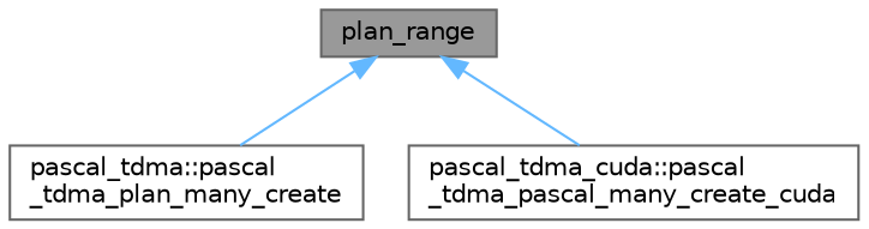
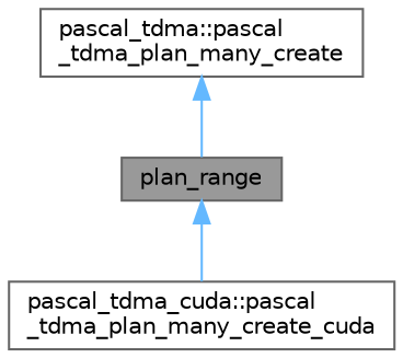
  digraph {
    rankdir=TB
    node [color=grey40 fillcolor=white fontname=Helvetica fontsize=10 shape=box style=filled]
    edge [color=steelblue1 dir=back fontname=Helvetica fontsize=10 labelfontname=Helvetica labelfontsize=10 style=solid]
    n1 [color=gray40 fillcolor=grey60 fontcolor=black height=0.2 label=plan_range width=0.4]
    n2 [height=0.2 label="pascal_tdma::pascal\l_tdma_plan_many_create" width=0.4]
-   n3 [height=0.2 label="pascal_tdma_cuda::pascal\l_tdma_pascal_many_create_cuda" width=0.4]
-   n1 -> n2
+   n3 [height=0.2 label="pascal_tdma_cuda::pascal\l_tdma_plan_many_create_cuda" width=0.4]
+   n2 -> n1
    n1 -> n3
  }
